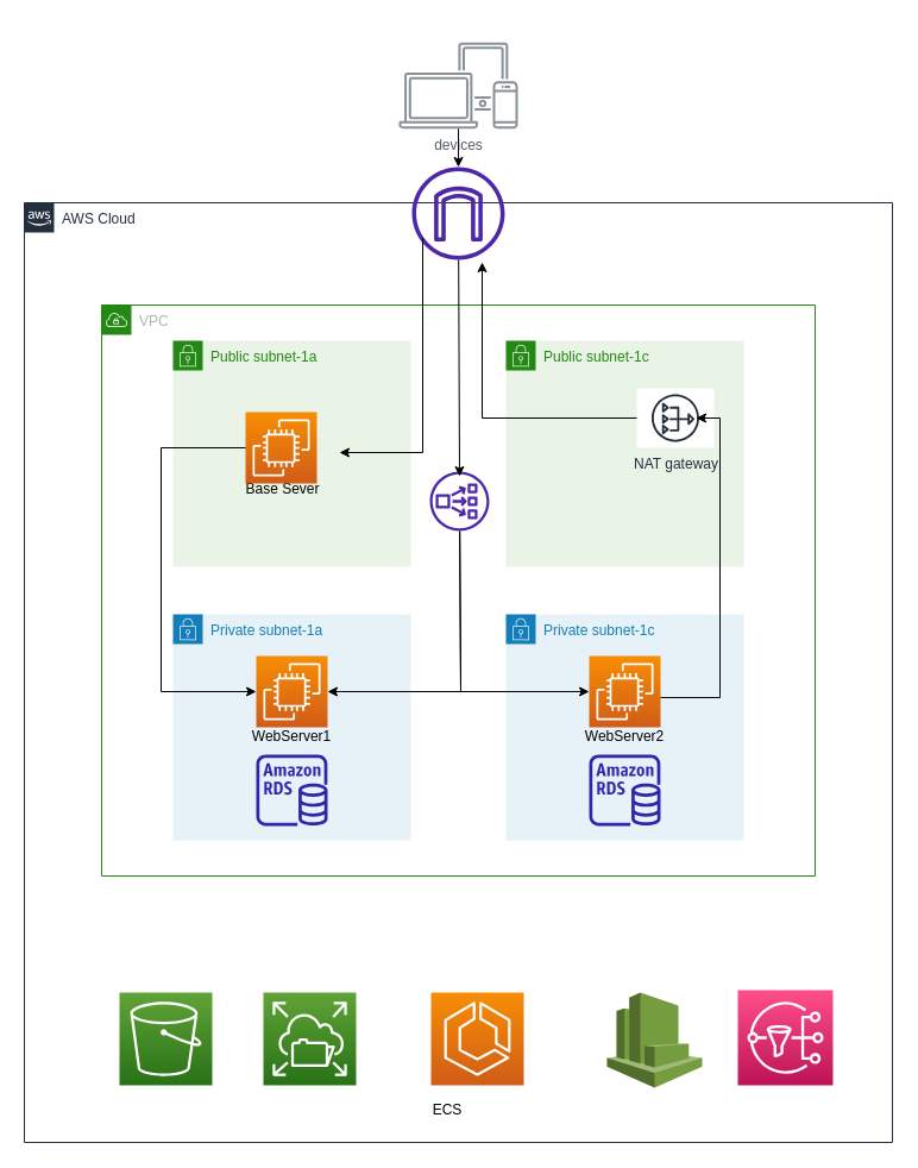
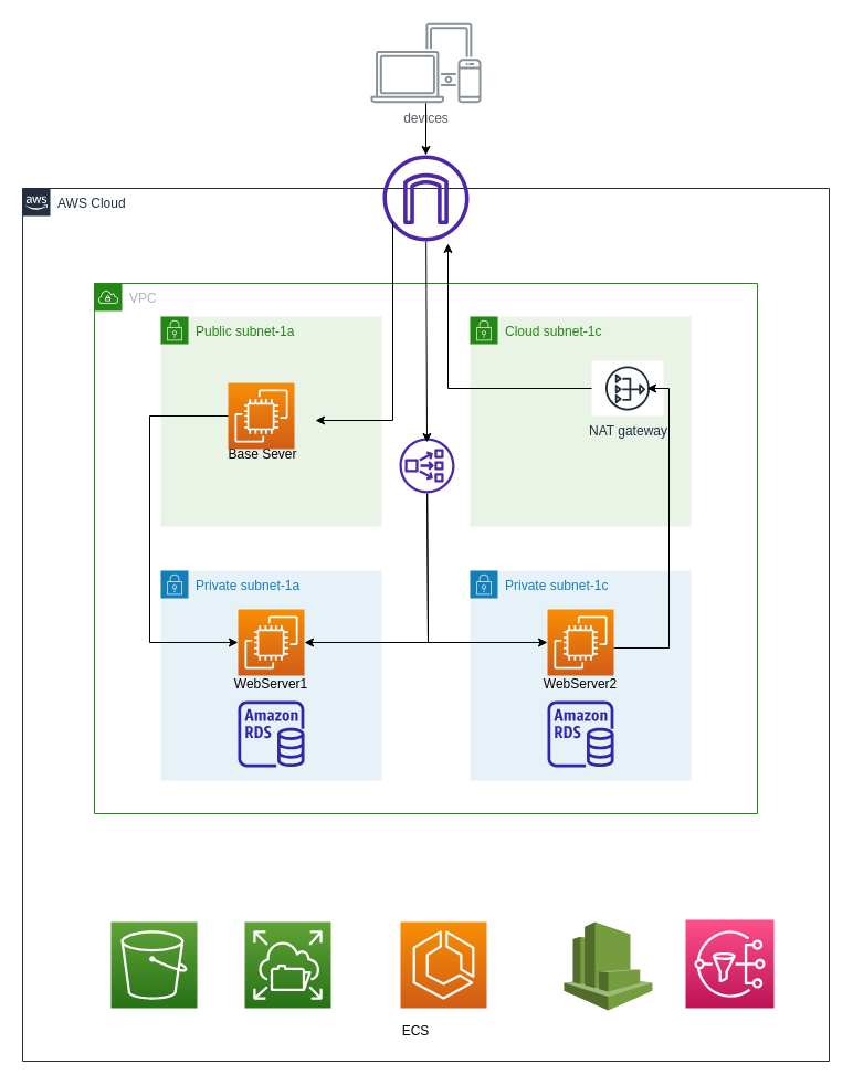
  <mxCell id="0" />
  <mxCell id="1" parent="0" />
- <mxCell id="2" value="devices" style="sketch=0;outlineConnect=0;gradientColor=none;fontColor=#545B64;strokeColor=none;fillColor=#879196;dashed=0;verticalLabelPosition=bottom;verticalAlign=top;align=center;html=1;fontSize=12;fontStyle=0;aspect=fixed;shape=mxgraph.aws4.illustration_devices;pointerEvents=1" vertex="1" parent="1"><mxGeometry x="335" y="35" width="100" height="73" as="geometry" /></mxCell>
+ <mxCell id="2" value="devices" style="sketch=0;outlineConnect=0;gradientColor=none;fontColor=#545B64;strokeColor=none;fillColor=#879196;dashed=0;verticalLabelPosition=bottom;verticalAlign=top;align=center;html=1;fontSize=12;fontStyle=0;aspect=fixed;shape=mxgraph.aws4.illustration_devices;pointerEvents=1" vertex="1" parent="1"><mxGeometry x="335" y="20" width="100" height="73" as="geometry" /></mxCell>
  <mxCell id="3" value="AWS Cloud" style="points=[[0,0],[0.25,0],[0.5,0],[0.75,0],[1,0],[1,0.25],[1,0.5],[1,0.75],[1,1],[0.75,1],[0.5,1],[0.25,1],[0,1],[0,0.75],[0,0.5],[0,0.25]];outlineConnect=0;gradientColor=none;html=1;whiteSpace=wrap;fontSize=12;fontStyle=0;container=1;pointerEvents=0;collapsible=0;recursiveResize=0;shape=mxgraph.aws4.group;grIcon=mxgraph.aws4.group_aws_cloud_alt;strokeColor=#232F3E;fillColor=none;verticalAlign=top;align=left;spacingLeft=30;fontColor=#232F3E;dashed=0;" vertex="1" parent="1"><mxGeometry x="20" y="170" width="730" height="790" as="geometry" /></mxCell>
  <mxCell id="4" value="VPC" style="points=[[0,0],[0.25,0],[0.5,0],[0.75,0],[1,0],[1,0.25],[1,0.5],[1,0.75],[1,1],[0.75,1],[0.5,1],[0.25,1],[0,1],[0,0.75],[0,0.5],[0,0.25]];outlineConnect=0;gradientColor=none;html=1;whiteSpace=wrap;fontSize=12;fontStyle=0;container=1;pointerEvents=0;collapsible=0;recursiveResize=0;shape=mxgraph.aws4.group;grIcon=mxgraph.aws4.group_vpc;strokeColor=#248814;fillColor=none;verticalAlign=top;align=left;spacingLeft=30;fontColor=#AAB7B8;dashed=0;" vertex="1" parent="3"><mxGeometry x="65" y="86" width="600" height="480" as="geometry" /></mxCell>
  <mxCell id="5" value="Public subnet-1a" style="points=[[0,0],[0.25,0],[0.5,0],[0.75,0],[1,0],[1,0.25],[1,0.5],[1,0.75],[1,1],[0.75,1],[0.5,1],[0.25,1],[0,1],[0,0.75],[0,0.5],[0,0.25]];outlineConnect=0;gradientColor=none;html=1;whiteSpace=wrap;fontSize=12;fontStyle=0;container=1;pointerEvents=0;collapsible=0;recursiveResize=0;shape=mxgraph.aws4.group;grIcon=mxgraph.aws4.group_security_group;grStroke=0;strokeColor=#248814;fillColor=#E9F3E6;verticalAlign=top;align=left;spacingLeft=30;fontColor=#248814;dashed=0;" vertex="1" parent="4"><mxGeometry x="60" y="30" width="200" height="190" as="geometry" /></mxCell>
  <mxCell id="6" value="Base Sever" style="text;strokeColor=none;align=center;fillColor=none;html=1;verticalAlign=middle;whiteSpace=wrap;rounded=0;" vertex="1" parent="5"><mxGeometry x="58" y="110" width="69" height="30" as="geometry" /></mxCell>
- <mxCell id="7" value="Public subnet-1c" style="points=[[0,0],[0.25,0],[0.5,0],[0.75,0],[1,0],[1,0.25],[1,0.5],[1,0.75],[1,1],[0.75,1],[0.5,1],[0.25,1],[0,1],[0,0.75],[0,0.5],[0,0.25]];outlineConnect=0;gradientColor=none;html=1;whiteSpace=wrap;fontSize=12;fontStyle=0;container=1;pointerEvents=0;collapsible=0;recursiveResize=0;shape=mxgraph.aws4.group;grIcon=mxgraph.aws4.group_security_group;grStroke=0;strokeColor=#248814;fillColor=#E9F3E6;verticalAlign=top;align=left;spacingLeft=30;fontColor=#248814;dashed=0;" vertex="1" parent="4"><mxGeometry x="340" y="30" width="200" height="190" as="geometry" /></mxCell>
+ <mxCell id="7" value="Cloud subnet-1c" style="points=[[0,0],[0.25,0],[0.5,0],[0.75,0],[1,0],[1,0.25],[1,0.5],[1,0.75],[1,1],[0.75,1],[0.5,1],[0.25,1],[0,1],[0,0.75],[0,0.5],[0,0.25]];outlineConnect=0;gradientColor=none;html=1;whiteSpace=wrap;fontSize=12;fontStyle=0;container=1;pointerEvents=0;collapsible=0;recursiveResize=0;shape=mxgraph.aws4.group;grIcon=mxgraph.aws4.group_security_group;grStroke=0;strokeColor=#248814;fillColor=#E9F3E6;verticalAlign=top;align=left;spacingLeft=30;fontColor=#248814;dashed=0;" vertex="1" parent="4"><mxGeometry x="340" y="30" width="200" height="190" as="geometry" /></mxCell>
  <mxCell id="8" value="Private subnet-1c" style="points=[[0,0],[0.25,0],[0.5,0],[0.75,0],[1,0],[1,0.25],[1,0.5],[1,0.75],[1,1],[0.75,1],[0.5,1],[0.25,1],[0,1],[0,0.75],[0,0.5],[0,0.25]];outlineConnect=0;gradientColor=none;html=1;whiteSpace=wrap;fontSize=12;fontStyle=0;container=1;pointerEvents=0;collapsible=0;recursiveResize=0;shape=mxgraph.aws4.group;grIcon=mxgraph.aws4.group_security_group;grStroke=0;strokeColor=#147EBA;fillColor=#E6F2F8;verticalAlign=top;align=left;spacingLeft=30;fontColor=#147EBA;dashed=0;" vertex="1" parent="3"><mxGeometry x="405" y="346" width="200" height="190" as="geometry" /></mxCell>
  <mxCell id="9" value="" style="sketch=0;points=[[0,0,0],[0.25,0,0],[0.5,0,0],[0.75,0,0],[1,0,0],[0,1,0],[0.25,1,0],[0.5,1,0],[0.75,1,0],[1,1,0],[0,0.25,0],[0,0.5,0],[0,0.75,0],[1,0.25,0],[1,0.5,0],[1,0.75,0]];outlineConnect=0;fontColor=#232F3E;gradientColor=#F78E04;gradientDirection=north;fillColor=#D05C17;strokeColor=#ffffff;dashed=0;verticalLabelPosition=bottom;verticalAlign=top;align=center;html=1;fontSize=12;fontStyle=0;aspect=fixed;shape=mxgraph.aws4.resourceIcon;resIcon=mxgraph.aws4.ec2;" vertex="1" parent="8"><mxGeometry x="70" y="35" width="60" height="60" as="geometry" /></mxCell>
  <mxCell id="10" value="Private subnet-1a" style="points=[[0,0],[0.25,0],[0.5,0],[0.75,0],[1,0],[1,0.25],[1,0.5],[1,0.75],[1,1],[0.75,1],[0.5,1],[0.25,1],[0,1],[0,0.75],[0,0.5],[0,0.25]];outlineConnect=0;gradientColor=none;html=1;whiteSpace=wrap;fontSize=12;fontStyle=0;container=1;pointerEvents=0;collapsible=0;recursiveResize=0;shape=mxgraph.aws4.group;grIcon=mxgraph.aws4.group_security_group;grStroke=0;strokeColor=#147EBA;fillColor=#E6F2F8;verticalAlign=top;align=left;spacingLeft=30;fontColor=#147EBA;dashed=0;" vertex="1" parent="3"><mxGeometry x="125" y="346" width="200" height="190" as="geometry" /></mxCell>
  <mxCell id="11" value="" style="sketch=0;outlineConnect=0;fontColor=#232F3E;gradientColor=none;fillColor=#2E27AD;strokeColor=none;dashed=0;verticalLabelPosition=bottom;verticalAlign=top;align=center;html=1;fontSize=12;fontStyle=0;aspect=fixed;pointerEvents=1;shape=mxgraph.aws4.rds_instance;" vertex="1" parent="10"><mxGeometry x="70" y="118" width="60" height="60" as="geometry" /></mxCell>
  <mxCell id="12" value="" style="sketch=0;points=[[0,0,0],[0.25,0,0],[0.5,0,0],[0.75,0,0],[1,0,0],[0,1,0],[0.25,1,0],[0.5,1,0],[0.75,1,0],[1,1,0],[0,0.25,0],[0,0.5,0],[0,0.75,0],[1,0.25,0],[1,0.5,0],[1,0.75,0]];outlineConnect=0;fontColor=#232F3E;gradientColor=#F78E04;gradientDirection=north;fillColor=#D05C17;strokeColor=#ffffff;dashed=0;verticalLabelPosition=bottom;verticalAlign=top;align=center;html=1;fontSize=12;fontStyle=0;aspect=fixed;shape=mxgraph.aws4.resourceIcon;resIcon=mxgraph.aws4.ec2;" vertex="1" parent="3"><mxGeometry x="186" y="176" width="60" height="60" as="geometry" /></mxCell>
  <mxCell id="13" value="" style="sketch=0;points=[[0,0,0],[0.25,0,0],[0.5,0,0],[0.75,0,0],[1,0,0],[0,1,0],[0.25,1,0],[0.5,1,0],[0.75,1,0],[1,1,0],[0,0.25,0],[0,0.5,0],[0,0.75,0],[1,0.25,0],[1,0.5,0],[1,0.75,0]];outlineConnect=0;fontColor=#232F3E;gradientColor=#F78E04;gradientDirection=north;fillColor=#D05C17;strokeColor=#ffffff;dashed=0;verticalLabelPosition=bottom;verticalAlign=top;align=center;html=1;fontSize=12;fontStyle=0;aspect=fixed;shape=mxgraph.aws4.resourceIcon;resIcon=mxgraph.aws4.ec2;" vertex="1" parent="3"><mxGeometry x="195" y="381" width="60" height="60" as="geometry" /></mxCell>
  <mxCell id="14" value="" style="sketch=0;points=[[0,0,0],[0.25,0,0],[0.5,0,0],[0.75,0,0],[1,0,0],[0,1,0],[0.25,1,0],[0.5,1,0],[0.75,1,0],[1,1,0],[0,0.25,0],[0,0.5,0],[0,0.75,0],[1,0.25,0],[1,0.5,0],[1,0.75,0]];outlineConnect=0;fontColor=#232F3E;gradientColor=#60A337;gradientDirection=north;fillColor=#277116;strokeColor=#ffffff;dashed=0;verticalLabelPosition=bottom;verticalAlign=top;align=center;html=1;fontSize=12;fontStyle=0;aspect=fixed;shape=mxgraph.aws4.resourceIcon;resIcon=mxgraph.aws4.s3;" vertex="1" parent="3"><mxGeometry x="80" y="664" width="78" height="78" as="geometry" /></mxCell>
  <mxCell id="15" value="" style="sketch=0;points=[[0,0,0],[0.25,0,0],[0.5,0,0],[0.75,0,0],[1,0,0],[0,1,0],[0.25,1,0],[0.5,1,0],[0.75,1,0],[1,1,0],[0,0.25,0],[0,0.5,0],[0,0.75,0],[1,0.25,0],[1,0.5,0],[1,0.75,0]];outlineConnect=0;fontColor=#232F3E;gradientColor=#60A337;gradientDirection=north;fillColor=#277116;strokeColor=#ffffff;dashed=0;verticalLabelPosition=bottom;verticalAlign=top;align=center;html=1;fontSize=12;fontStyle=0;aspect=fixed;shape=mxgraph.aws4.resourceIcon;resIcon=mxgraph.aws4.elastic_file_system;" vertex="1" parent="3"><mxGeometry x="201" y="664" width="78" height="78" as="geometry" /></mxCell>
  <mxCell id="16" value="NAT gateway" style="sketch=0;outlineConnect=0;fontColor=#232F3E;gradientColor=none;strokeColor=#232F3E;fillColor=#ffffff;dashed=0;verticalLabelPosition=bottom;verticalAlign=top;align=center;html=1;fontSize=12;fontStyle=0;aspect=fixed;shape=mxgraph.aws4.resourceIcon;resIcon=mxgraph.aws4.nat_gateway;" vertex="1" parent="3"><mxGeometry x="515" y="156" width="65" height="50" as="geometry" /></mxCell>
  <mxCell id="17" value="" style="sketch=0;points=[[0,0,0],[0.25,0,0],[0.5,0,0],[0.75,0,0],[1,0,0],[0,1,0],[0.25,1,0],[0.5,1,0],[0.75,1,0],[1,1,0],[0,0.25,0],[0,0.5,0],[0,0.75,0],[1,0.25,0],[1,0.5,0],[1,0.75,0]];outlineConnect=0;fontColor=#232F3E;gradientColor=#F78E04;gradientDirection=north;fillColor=#D05C17;strokeColor=#ffffff;dashed=0;verticalLabelPosition=bottom;verticalAlign=top;align=center;html=1;fontSize=12;fontStyle=0;aspect=fixed;shape=mxgraph.aws4.resourceIcon;resIcon=mxgraph.aws4.ecs;" vertex="1" parent="3"><mxGeometry x="342" y="664" width="78" height="78" as="geometry" /></mxCell>
  <mxCell id="18" value="" style="sketch=0;outlineConnect=0;fontColor=#232F3E;gradientColor=none;fillColor=#2E27AD;strokeColor=none;dashed=0;verticalLabelPosition=bottom;verticalAlign=top;align=center;html=1;fontSize=12;fontStyle=0;aspect=fixed;pointerEvents=1;shape=mxgraph.aws4.rds_instance;" vertex="1" parent="3"><mxGeometry x="475" y="464" width="60" height="60" as="geometry" /></mxCell>
  <mxCell id="19" value="" style="outlineConnect=0;dashed=0;verticalLabelPosition=bottom;verticalAlign=top;align=center;html=1;shape=mxgraph.aws3.cloudwatch;fillColor=#759C3E;gradientColor=none;" vertex="1" parent="3"><mxGeometry x="490" y="664" width="80" height="80" as="geometry" /></mxCell>
  <mxCell id="20" value="" style="sketch=0;points=[[0,0,0],[0.25,0,0],[0.5,0,0],[0.75,0,0],[1,0,0],[0,1,0],[0.25,1,0],[0.5,1,0],[0.75,1,0],[1,1,0],[0,0.25,0],[0,0.5,0],[0,0.75,0],[1,0.25,0],[1,0.5,0],[1,0.75,0]];outlineConnect=0;fontColor=#232F3E;gradientColor=#FF4F8B;gradientDirection=north;fillColor=#BC1356;strokeColor=#ffffff;dashed=0;verticalLabelPosition=bottom;verticalAlign=top;align=center;html=1;fontSize=12;fontStyle=0;aspect=fixed;shape=mxgraph.aws4.resourceIcon;resIcon=mxgraph.aws4.sns;" vertex="1" parent="3"><mxGeometry x="600" y="662" width="80" height="80" as="geometry" /></mxCell>
  <mxCell id="21" value="" style="edgeStyle=none;orthogonalLoop=1;jettySize=auto;html=1;rounded=0;exitX=1;exitY=0.5;exitDx=0;exitDy=0;exitPerimeter=0;startArrow=classic;startFill=1;endArrow=none;endFill=0;" edge="1" source="13" target="23" parent="3"><mxGeometry width="80" relative="1" as="geometry"><mxPoint x="175" y="166" as="sourcePoint" /><mxPoint x="265" y="166" as="targetPoint" /><Array as="points"><mxPoint x="367" y="411" /></Array></mxGeometry></mxCell>
  <mxCell id="22" value="" style="edgeStyle=none;orthogonalLoop=1;jettySize=auto;html=1;rounded=0;startArrow=classic;startFill=1;endArrow=none;endFill=0;exitX=0;exitY=0.5;exitDx=0;exitDy=0;exitPerimeter=0;" edge="1" source="9" target="23" parent="3"><mxGeometry width="80" relative="1" as="geometry"><mxPoint x="175" y="166" as="sourcePoint" /><mxPoint x="255" y="166" as="targetPoint" /><Array as="points"><mxPoint x="367" y="411" /></Array></mxGeometry></mxCell>
  <mxCell id="23" value="" style="sketch=0;outlineConnect=0;fontColor=#232F3E;gradientColor=none;fillColor=#4D27AA;strokeColor=none;dashed=0;verticalLabelPosition=bottom;verticalAlign=top;align=center;html=1;fontSize=12;fontStyle=0;aspect=fixed;pointerEvents=1;shape=mxgraph.aws4.network_load_balancer;" vertex="1" parent="3"><mxGeometry x="341" y="226" width="50" height="50" as="geometry" /></mxCell>
  <mxCell id="24" value="" style="edgeStyle=none;orthogonalLoop=1;jettySize=auto;html=1;rounded=0;startArrow=classic;startFill=1;endArrow=none;endFill=0;entryX=1;entryY=0.5;entryDx=0;entryDy=0;entryPerimeter=0;exitX=1;exitY=0.4;exitDx=0;exitDy=0;exitPerimeter=0;" edge="1" parent="3"><mxGeometry width="80" relative="1" as="geometry"><mxPoint x="565" y="181" as="sourcePoint" /><mxPoint x="535" y="416" as="targetPoint" /><Array as="points"><mxPoint x="585" y="181" /><mxPoint x="585" y="416" /></Array></mxGeometry></mxCell>
  <mxCell id="25" value="" style="edgeStyle=none;orthogonalLoop=1;jettySize=auto;html=1;rounded=0;startArrow=classic;startFill=1;endArrow=none;endFill=0;exitX=0;exitY=0.5;exitDx=0;exitDy=0;exitPerimeter=0;entryX=0;entryY=0.5;entryDx=0;entryDy=0;entryPerimeter=0;" edge="1" source="13" target="12" parent="3"><mxGeometry width="80" relative="1" as="geometry"><mxPoint x="285" y="56" as="sourcePoint" /><mxPoint x="365" y="56" as="targetPoint" /><Array as="points"><mxPoint x="115" y="411" /><mxPoint x="115" y="206" /></Array></mxGeometry></mxCell>
  <mxCell id="26" value="WebServer1" style="text;strokeColor=none;align=center;fillColor=none;html=1;verticalAlign=middle;whiteSpace=wrap;rounded=0;" vertex="1" parent="3"><mxGeometry x="195" y="434" width="60" height="30" as="geometry" /></mxCell>
  <mxCell id="27" value="WebServer2" style="text;strokeColor=none;align=center;fillColor=none;html=1;verticalAlign=middle;whiteSpace=wrap;rounded=0;" vertex="1" parent="3"><mxGeometry x="475" y="434" width="60" height="30" as="geometry" /></mxCell>
  <mxCell id="28" value="" style="edgeStyle=none;orthogonalLoop=1;jettySize=auto;html=1;rounded=0;" edge="1" parent="1" source="2" target="29"><mxGeometry width="80" relative="1" as="geometry"><mxPoint x="375" y="140" as="sourcePoint" /><mxPoint x="385" y="150" as="targetPoint" /><Array as="points" /></mxGeometry></mxCell>
  <mxCell id="29" value="" style="sketch=0;outlineConnect=0;fontColor=#232F3E;gradientColor=none;fillColor=#4D27AA;strokeColor=none;dashed=0;verticalLabelPosition=bottom;verticalAlign=top;align=center;html=1;fontSize=12;fontStyle=0;aspect=fixed;pointerEvents=1;shape=mxgraph.aws4.internet_gateway;" vertex="1" parent="1"><mxGeometry x="346" y="140" width="78" height="78" as="geometry" /></mxCell>
  <mxCell id="30" value="" style="edgeStyle=none;orthogonalLoop=1;jettySize=auto;html=1;rounded=0;" edge="1" parent="1" source="29"><mxGeometry width="80" relative="1" as="geometry"><mxPoint x="379.857" y="210" as="sourcePoint" /><mxPoint x="386" y="400" as="targetPoint" /><Array as="points" /></mxGeometry></mxCell>
  <mxCell id="31" value="ECS" style="text;strokeColor=none;align=center;fillColor=none;html=1;verticalAlign=middle;whiteSpace=wrap;rounded=0;" vertex="1" parent="1"><mxGeometry x="346" y="918" width="60" height="30" as="geometry" /></mxCell>
  <mxCell id="32" value="" style="edgeStyle=none;orthogonalLoop=1;jettySize=auto;html=1;rounded=0;startArrow=classic;startFill=1;endArrow=none;endFill=0;" edge="1" parent="1"><mxGeometry width="80" relative="1" as="geometry"><mxPoint x="285" y="380" as="sourcePoint" /><mxPoint x="355" y="200" as="targetPoint" /><Array as="points"><mxPoint x="355" y="380" /></Array></mxGeometry></mxCell>
  <mxCell id="33" value="" style="edgeStyle=none;orthogonalLoop=1;jettySize=auto;html=1;rounded=0;startArrow=classic;startFill=1;endArrow=none;endFill=0;" edge="1" parent="1" target="16"><mxGeometry width="80" relative="1" as="geometry"><mxPoint x="405" y="220" as="sourcePoint" /><mxPoint x="495" y="470" as="targetPoint" /><Array as="points"><mxPoint x="405" y="351" /></Array></mxGeometry></mxCell>
